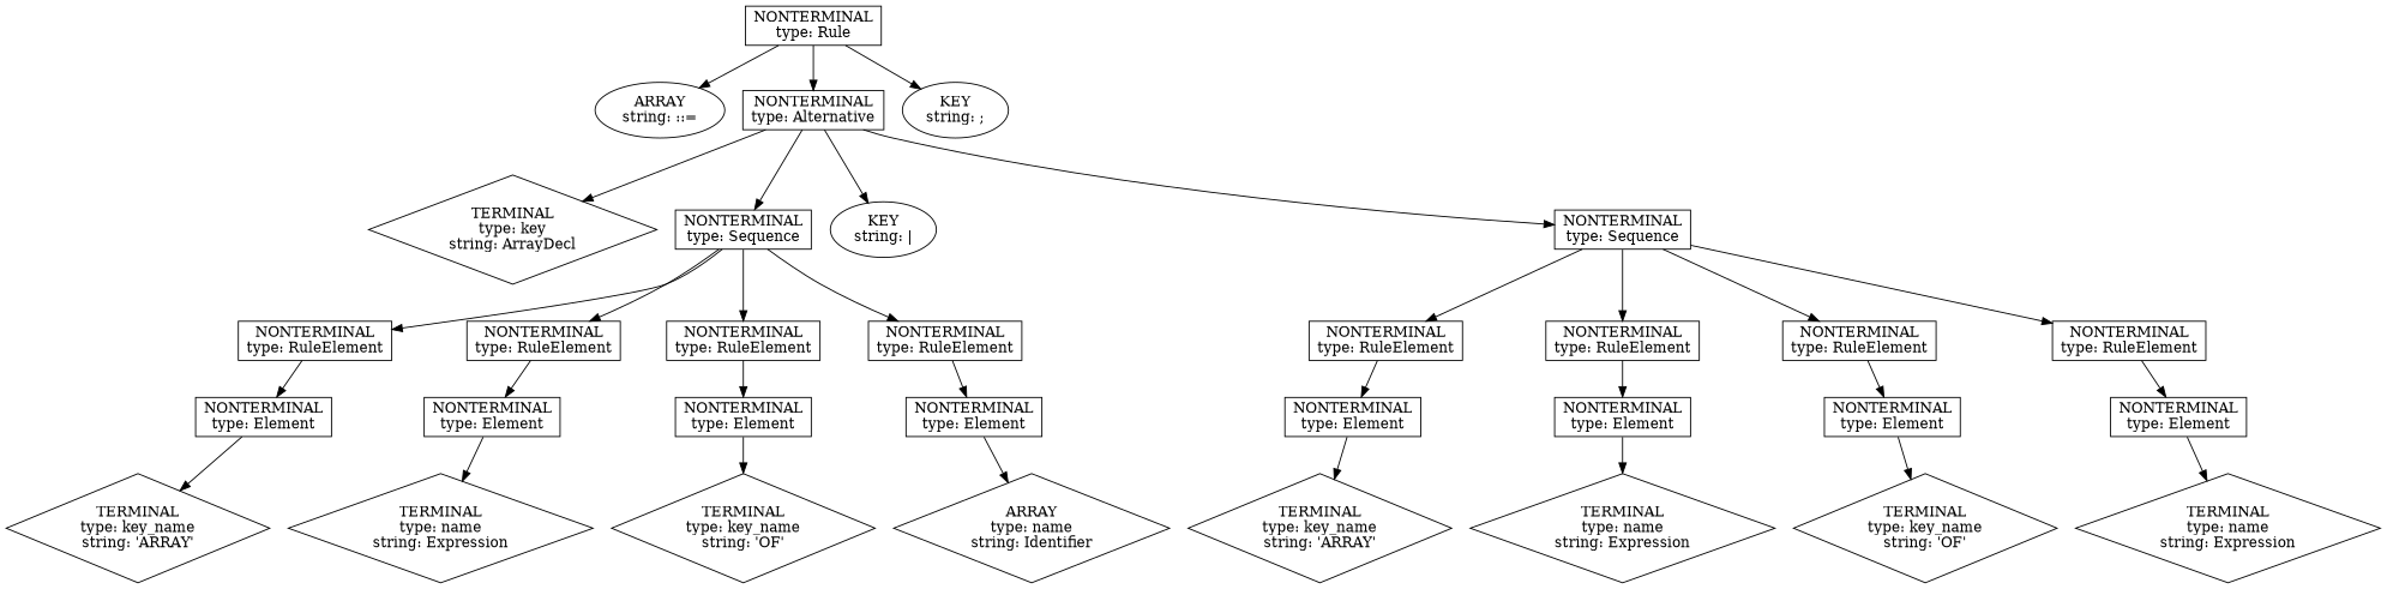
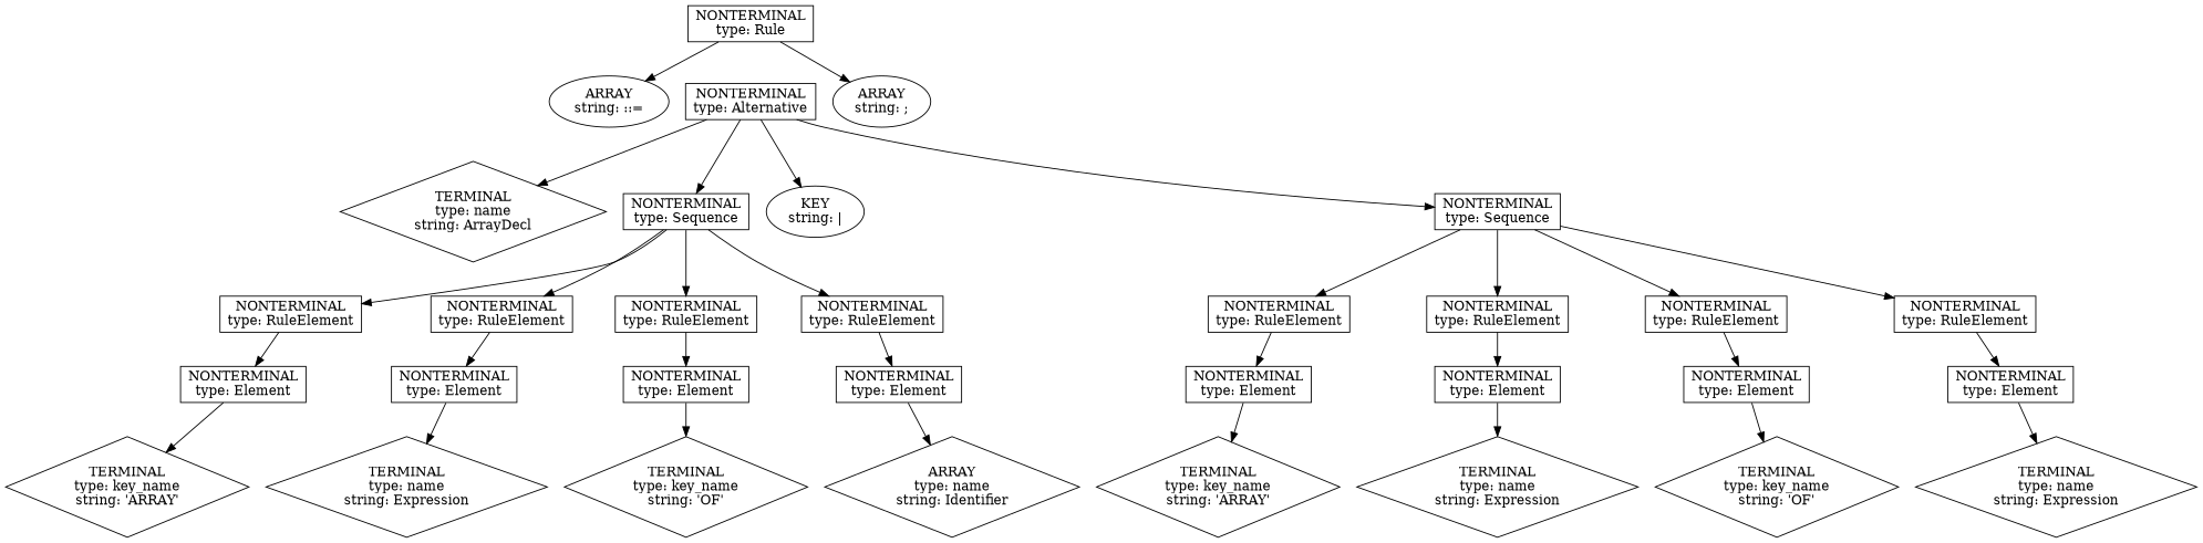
  digraph {
    node [shape=box]
    n1 [label="NONTERMINAL\ntype: Rule"]
    n2 [label="ARRAY\nstring: ::=" shape=oval]
    n3 [label="NONTERMINAL\ntype: Alternative"]
-   n4 [label="KEY\nstring: ;" shape=oval]
-   n5 [label="TERMINAL\ntype: key\nstring: ArrayDecl" shape=diamond]
+   n4 [label="ARRAY\nstring: ;" shape=oval]
+   n5 [label="TERMINAL\ntype: name\nstring: ArrayDecl" shape=diamond]
    n6 [label="NONTERMINAL\ntype: Sequence"]
    n7 [label="KEY\nstring: |" shape=oval]
    n8 [label="NONTERMINAL\ntype: Sequence"]
    n9 [label="NONTERMINAL\ntype: RuleElement"]
    n10 [label="NONTERMINAL\ntype: RuleElement"]
    n11 [label="NONTERMINAL\ntype: RuleElement"]
    n12 [label="NONTERMINAL\ntype: RuleElement"]
    n13 [label="NONTERMINAL\ntype: RuleElement"]
    n14 [label="NONTERMINAL\ntype: RuleElement"]
    n15 [label="NONTERMINAL\ntype: RuleElement"]
    n16 [label="NONTERMINAL\ntype: RuleElement"]
    n17 [label="NONTERMINAL\ntype: Element"]
    n18 [label="NONTERMINAL\ntype: Element"]
    n19 [label="NONTERMINAL\ntype: Element"]
    n20 [label="NONTERMINAL\ntype: Element"]
    n21 [label="NONTERMINAL\ntype: Element"]
    n22 [label="NONTERMINAL\ntype: Element"]
    n23 [label="NONTERMINAL\ntype: Element"]
    n24 [label="NONTERMINAL\ntype: Element"]
    n25 [label="TERMINAL\ntype: key_name\nstring: 'ARRAY'" shape=diamond]
    n26 [label="TERMINAL\ntype: name\nstring: Expression" shape=diamond]
    n27 [label="TERMINAL\ntype: key_name\nstring: 'OF'" shape=diamond]
    n28 [label="ARRAY\ntype: name\nstring: Identifier" shape=diamond]
    n29 [label="TERMINAL\ntype: key_name\nstring: 'ARRAY'" shape=diamond]
    n30 [label="TERMINAL\ntype: name\nstring: Expression" shape=diamond]
    n31 [label="TERMINAL\ntype: key_name\nstring: 'OF'" shape=diamond]
    n32 [label="TERMINAL\ntype: name\nstring: Expression" shape=diamond]
    n1 -> n2
-   n1 -> n3
    n1 -> n4
    n3 -> n5
    n3 -> n6
    n3 -> n7
    n3 -> n8
    n6 -> n9
    n6 -> n10
    n6 -> n11
    n6 -> n12
    n8 -> n13
    n8 -> n14
    n8 -> n15
    n8 -> n16
    n9 -> n17
    n10 -> n18
    n11 -> n19
    n12 -> n20
    n13 -> n21
    n14 -> n22
    n15 -> n23
    n16 -> n24
    n17 -> n25
    n18 -> n26
    n19 -> n27
    n20 -> n28
    n21 -> n29
    n22 -> n30
    n23 -> n31
    n24 -> n32
  }
